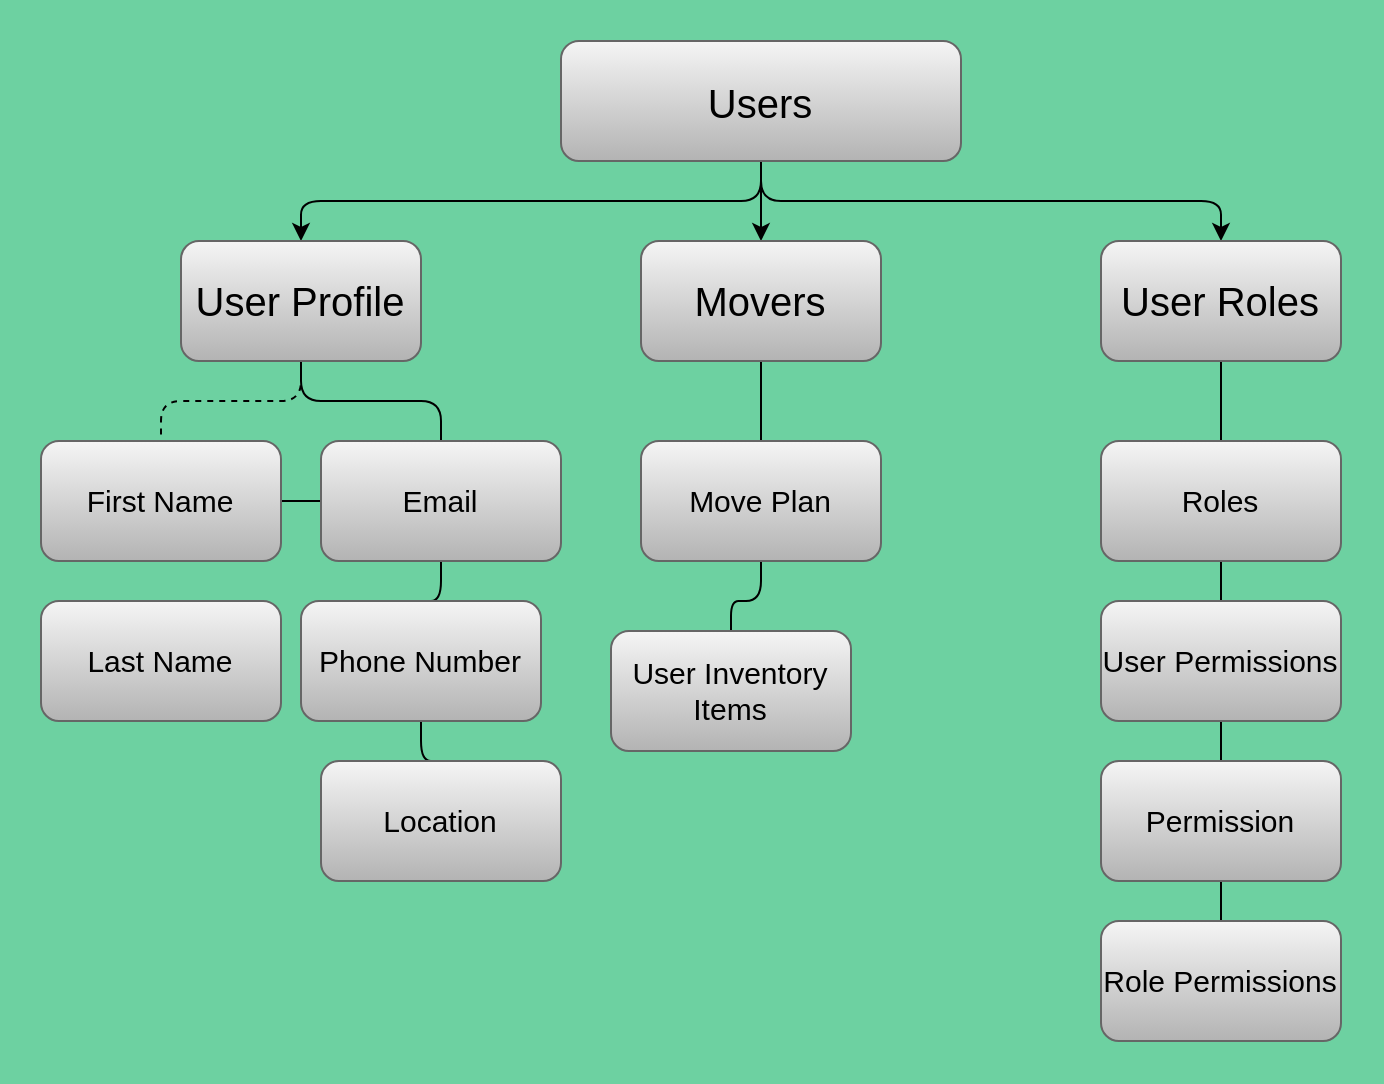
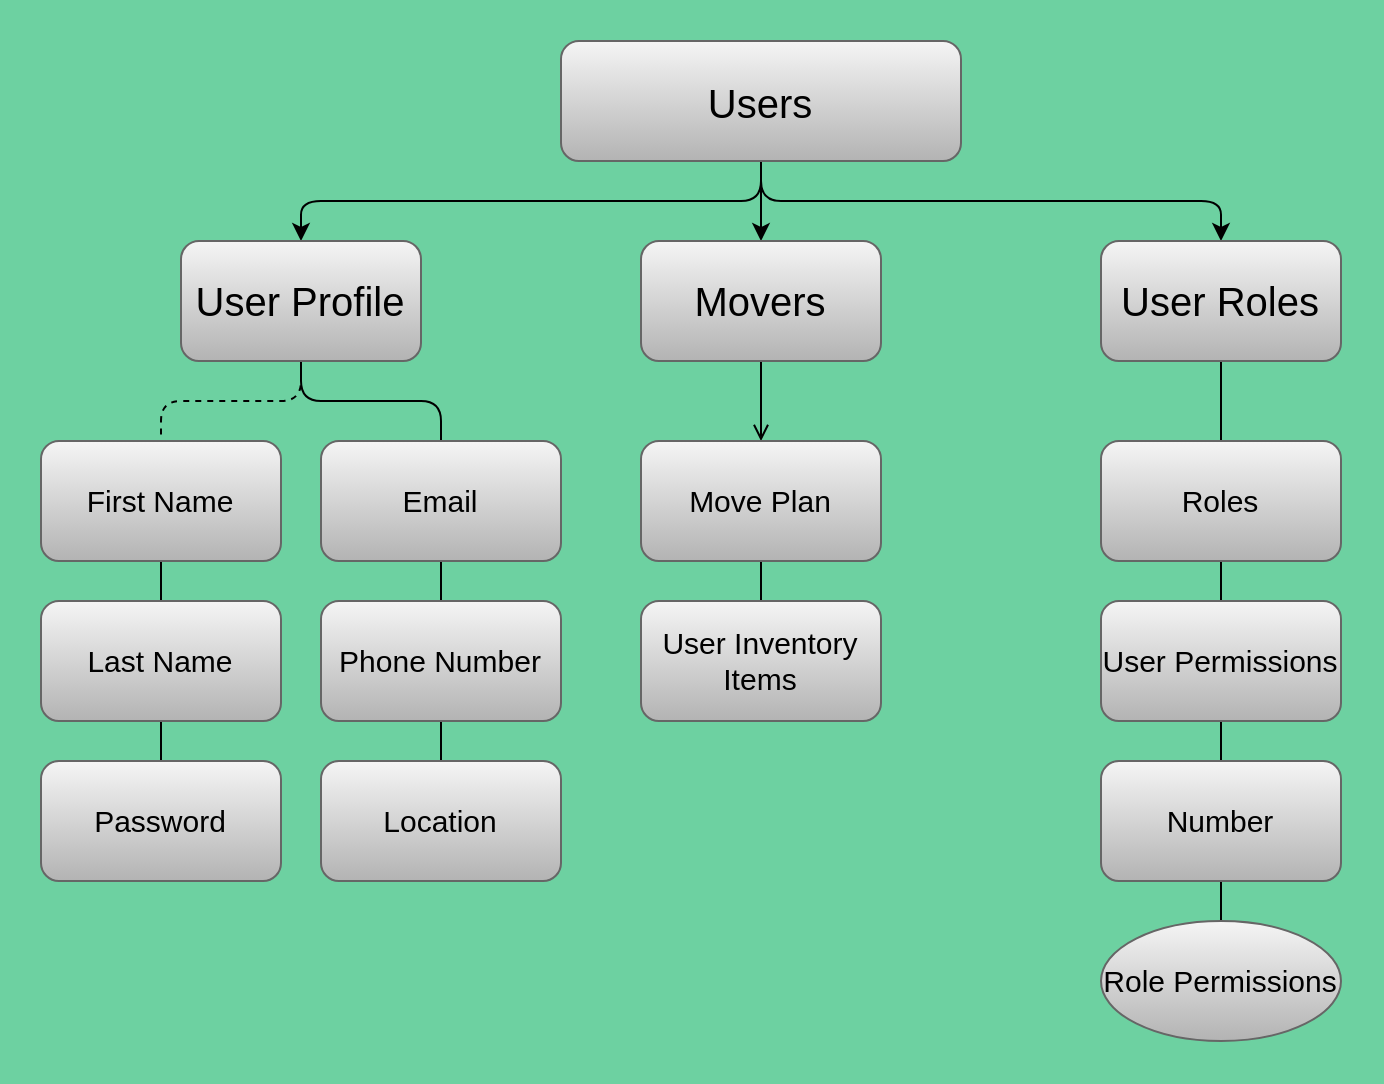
  <mxCell id="0" />
  <mxCell id="1" parent="0" />
  <mxCell id="2" value="" style="edgeStyle=orthogonalEdgeStyle;orthogonalLoop=1;jettySize=auto;html=1;exitX=0.5;exitY=1;exitDx=0;exitDy=0;" parent="1" source="5" target="8" edge="1"><mxGeometry relative="1" as="geometry" /></mxCell>
  <mxCell id="3" value="" style="edgeStyle=orthogonalEdgeStyle;orthogonalLoop=1;jettySize=auto;html=1;exitX=0.5;exitY=1;exitDx=0;exitDy=0;" parent="1" source="5" target="14" edge="1"><mxGeometry relative="1" as="geometry" /></mxCell>
  <mxCell id="4" value="" style="edgeStyle=orthogonalEdgeStyle;orthogonalLoop=1;jettySize=auto;html=1;" parent="1" source="5" target="20" edge="1"><mxGeometry relative="1" as="geometry" /></mxCell>
  <mxCell id="5" value="Users" style="fontSize=20;fillColor=#f5f5f5;strokeColor=#666666;gradientColor=#b3b3b3;rounded=1;" parent="1" vertex="1"><mxGeometry x="280" y="20" width="200" height="60" as="geometry" /></mxCell>
  <mxCell id="6" value="" style="edgeStyle=orthogonalEdgeStyle;orthogonalLoop=1;jettySize=auto;html=1;exitX=0.5;exitY=1;exitDx=0;exitDy=0;endFill=0;endArrow=none;dashed=1;" parent="1" source="8" target="10" edge="1"><mxGeometry relative="1" as="geometry"><mxPoint x="139.941" y="180" as="sourcePoint" /></mxGeometry></mxCell>
  <mxCell id="7" value="" style="edgeStyle=orthogonalEdgeStyle;orthogonalLoop=1;jettySize=auto;html=1;endArrow=none;endFill=0;" parent="1" source="8" target="28" edge="1"><mxGeometry relative="1" as="geometry" /></mxCell>
  <mxCell id="8" value="User Profile" style="whiteSpace=wrap;html=1;fontSize=20;fillColor=#f5f5f5;strokeColor=#666666;gradientColor=#b3b3b3;rounded=1;" parent="1" vertex="1"><mxGeometry x="90" y="120" width="120" height="60" as="geometry" /></mxCell>
- <mxCell id="9" value="" style="edgeStyle=orthogonalEdgeStyle;orthogonalLoop=1;jettySize=auto;html=1;endFill=0;endArrow=none;" parent="1" source="10" target="28" edge="1"><mxGeometry relative="1" as="geometry" /></mxCell>
+ <mxCell id="9" value="" style="edgeStyle=orthogonalEdgeStyle;orthogonalLoop=1;jettySize=auto;html=1;endFill=0;endArrow=none;" parent="1" source="10" target="12" edge="1"><mxGeometry relative="1" as="geometry" /></mxCell>
  <mxCell id="10" value="First Name" style="whiteSpace=wrap;html=1;fontSize=15;fillColor=#f5f5f5;rounded=1;strokeColor=#666666;gradientColor=#b3b3b3;" parent="1" vertex="1"><mxGeometry x="20" y="220" width="120" height="60" as="geometry" /></mxCell>
+ <mxCell id="11" value="" style="edgeStyle=orthogonalEdgeStyle;orthogonalLoop=1;jettySize=auto;html=1;endFill=0;endArrow=none;" parent="1" source="12" target="31" edge="1"><mxGeometry relative="1" as="geometry" /></mxCell>
  <mxCell id="12" value="Last Name" style="whiteSpace=wrap;html=1;fontSize=15;fillColor=#f5f5f5;rounded=1;strokeColor=#666666;gradientColor=#b3b3b3;" parent="1" vertex="1"><mxGeometry x="20" y="300" width="120" height="60" as="geometry" /></mxCell>
  <mxCell id="13" value="" style="edgeStyle=orthogonalEdgeStyle;orthogonalLoop=1;jettySize=auto;html=1;endFill=0;endArrow=none;" parent="1" source="14" target="16" edge="1"><mxGeometry relative="1" as="geometry" /></mxCell>
  <mxCell id="14" value="User Roles" style="whiteSpace=wrap;html=1;fontSize=20;fillColor=#f5f5f5;strokeColor=#666666;gradientColor=#b3b3b3;rounded=1;" parent="1" vertex="1"><mxGeometry x="550" y="120" width="120" height="60" as="geometry" /></mxCell>
  <mxCell id="15" value="" style="edgeStyle=orthogonalEdgeStyle;orthogonalLoop=1;jettySize=auto;html=1;endFill=0;endArrow=none;" parent="1" source="16" target="18" edge="1"><mxGeometry relative="1" as="geometry" /></mxCell>
  <mxCell id="16" value="Roles" style="whiteSpace=wrap;html=1;fontSize=15;fillColor=#f5f5f5;rounded=1;strokeColor=#666666;gradientColor=#b3b3b3;" parent="1" vertex="1"><mxGeometry x="550" y="220" width="120" height="60" as="geometry" /></mxCell>
  <mxCell id="17" value="" style="edgeStyle=orthogonalEdgeStyle;orthogonalLoop=1;jettySize=auto;html=1;endFill=0;endArrow=none;" parent="1" source="18" target="24" edge="1"><mxGeometry relative="1" as="geometry" /></mxCell>
  <mxCell id="18" value="User Permissions" style="whiteSpace=wrap;html=1;fontSize=15;fillColor=#f5f5f5;rounded=1;strokeColor=#666666;gradientColor=#b3b3b3;" parent="1" vertex="1"><mxGeometry x="550" y="300" width="120" height="60" as="geometry" /></mxCell>
- <mxCell id="19" value="" style="edgeStyle=orthogonalEdgeStyle;orthogonalLoop=1;jettySize=auto;html=1;endFill=0;endArrow=none;" parent="1" source="20" target="22" edge="1"><mxGeometry relative="1" as="geometry" /></mxCell>
+ <mxCell id="19" value="" style="edgeStyle=orthogonalEdgeStyle;orthogonalLoop=1;jettySize=auto;html=1;endFill=0;endArrow=open;" parent="1" source="20" target="22" edge="1"><mxGeometry relative="1" as="geometry" /></mxCell>
  <mxCell id="20" value="Movers" style="whiteSpace=wrap;html=1;fontSize=20;fillColor=#f5f5f5;strokeColor=#666666;gradientColor=#b3b3b3;rounded=1;" parent="1" vertex="1"><mxGeometry x="320" y="120" width="120" height="60" as="geometry" /></mxCell>
  <mxCell id="21" value="" style="edgeStyle=orthogonalEdgeStyle;orthogonalLoop=1;jettySize=auto;html=1;endFill=0;endArrow=none;" parent="1" source="22" target="26" edge="1"><mxGeometry relative="1" as="geometry" /></mxCell>
  <mxCell id="22" value="Move Plan" style="whiteSpace=wrap;html=1;fontSize=15;fillColor=#f5f5f5;rounded=1;strokeColor=#666666;gradientColor=#b3b3b3;" parent="1" vertex="1"><mxGeometry x="320" y="220" width="120" height="60" as="geometry" /></mxCell>
  <mxCell id="23" value="" style="edgeStyle=orthogonalEdgeStyle;orthogonalLoop=1;jettySize=auto;html=1;endFill=0;endArrow=none;" parent="1" source="24" target="25" edge="1"><mxGeometry relative="1" as="geometry" /></mxCell>
- <mxCell id="24" value="Permission" style="whiteSpace=wrap;html=1;fontSize=15;fillColor=#f5f5f5;rounded=1;strokeColor=#666666;gradientColor=#b3b3b3;" parent="1" vertex="1"><mxGeometry x="550" y="380" width="120" height="60" as="geometry" /></mxCell>
- <mxCell id="25" value="Role Permissions" style="whiteSpace=wrap;html=1;fontSize=15;fillColor=#f5f5f5;rounded=1;strokeColor=#666666;gradientColor=#b3b3b3;" parent="1" vertex="1"><mxGeometry x="550" y="460" width="120" height="60" as="geometry" /></mxCell>
- <mxCell id="26" value="User Inventory&lt;br&gt;Items" style="whiteSpace=wrap;html=1;fontSize=15;fillColor=#f5f5f5;rounded=1;strokeColor=#666666;gradientColor=#b3b3b3;" parent="1" vertex="1"><mxGeometry x="305" y="315" width="120" height="60" as="geometry" /></mxCell>
+ <mxCell id="24" value="Number" style="whiteSpace=wrap;html=1;fontSize=15;fillColor=#f5f5f5;rounded=1;strokeColor=#666666;gradientColor=#b3b3b3;" parent="1" vertex="1"><mxGeometry x="550" y="380" width="120" height="60" as="geometry" /></mxCell>
+ <mxCell id="25" value="Role Permissions" style="ellipse;whiteSpace=wrap;html=1;fontSize=15;fillColor=#f5f5f5;strokeColor=#666666;gradientColor=#b3b3b3;" parent="1" vertex="1"><mxGeometry x="550" y="460" width="120" height="60" as="geometry" /></mxCell>
+ <mxCell id="26" value="User Inventory&lt;br&gt;Items" style="whiteSpace=wrap;html=1;fontSize=15;fillColor=#f5f5f5;rounded=1;strokeColor=#666666;gradientColor=#b3b3b3;" parent="1" vertex="1"><mxGeometry x="320" y="300" width="120" height="60" as="geometry" /></mxCell>
  <mxCell id="27" value="" style="edgeStyle=orthogonalEdgeStyle;orthogonalLoop=1;jettySize=auto;html=1;endFill=0;endArrow=none;" parent="1" source="28" target="30" edge="1"><mxGeometry relative="1" as="geometry" /></mxCell>
  <mxCell id="28" value="Email" style="whiteSpace=wrap;html=1;fontSize=15;fillColor=#f5f5f5;rounded=1;strokeColor=#666666;gradientColor=#b3b3b3;" parent="1" vertex="1"><mxGeometry x="160" y="220" width="120" height="60" as="geometry" /></mxCell>
  <mxCell id="29" value="" style="edgeStyle=orthogonalEdgeStyle;orthogonalLoop=1;jettySize=auto;html=1;endFill=0;endArrow=none;" parent="1" source="30" target="32" edge="1"><mxGeometry relative="1" as="geometry" /></mxCell>
- <mxCell id="30" value="Phone Number" style="whiteSpace=wrap;html=1;fontSize=15;fillColor=#f5f5f5;rounded=1;strokeColor=#666666;gradientColor=#b3b3b3;" parent="1" vertex="1"><mxGeometry x="150" y="300" width="120" height="60" as="geometry" /></mxCell>
+ <mxCell id="30" value="Phone Number" style="whiteSpace=wrap;html=1;fontSize=15;fillColor=#f5f5f5;rounded=1;strokeColor=#666666;gradientColor=#b3b3b3;" parent="1" vertex="1"><mxGeometry x="160" y="300" width="120" height="60" as="geometry" /></mxCell>
+ <mxCell id="31" value="Password" style="whiteSpace=wrap;html=1;fontSize=15;fillColor=#f5f5f5;rounded=1;strokeColor=#666666;gradientColor=#b3b3b3;" parent="1" vertex="1"><mxGeometry x="20" y="380" width="120" height="60" as="geometry" /></mxCell>
  <mxCell id="32" value="Location" style="whiteSpace=wrap;html=1;fontSize=15;fillColor=#f5f5f5;rounded=1;strokeColor=#666666;gradientColor=#b3b3b3;" parent="1" vertex="1"><mxGeometry x="160" y="380" width="120" height="60" as="geometry" /></mxCell>
